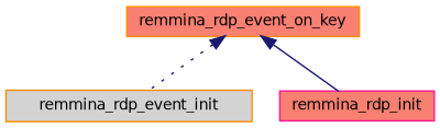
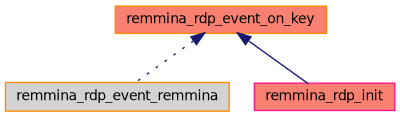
  digraph {
    rankdir=TB
    node [color=darkorange fillcolor=salmon fontname=Helvetica fontsize=10 shape=record style=filled]
    edge [color=midnightblue dir=back fontname=Helvetica fontsize=10 labelfontname=Helvetica labelfontsize=10]
    n1 [fontcolor=black height=0.2 label=remmina_rdp_event_on_key width=0.4]
-   n2 [fillcolor=lightgrey height=0.2 label=remmina_rdp_event_init width=0.4]
+   n2 [fillcolor=lightgrey height=0.2 label=remmina_rdp_event_remmina width=0.4]
    n3 [color=deeppink height=0.2 label=remmina_rdp_init width=0.4]
    n1 -> n2 [style=dotted]
    n1 -> n3 [style=solid]
  }
